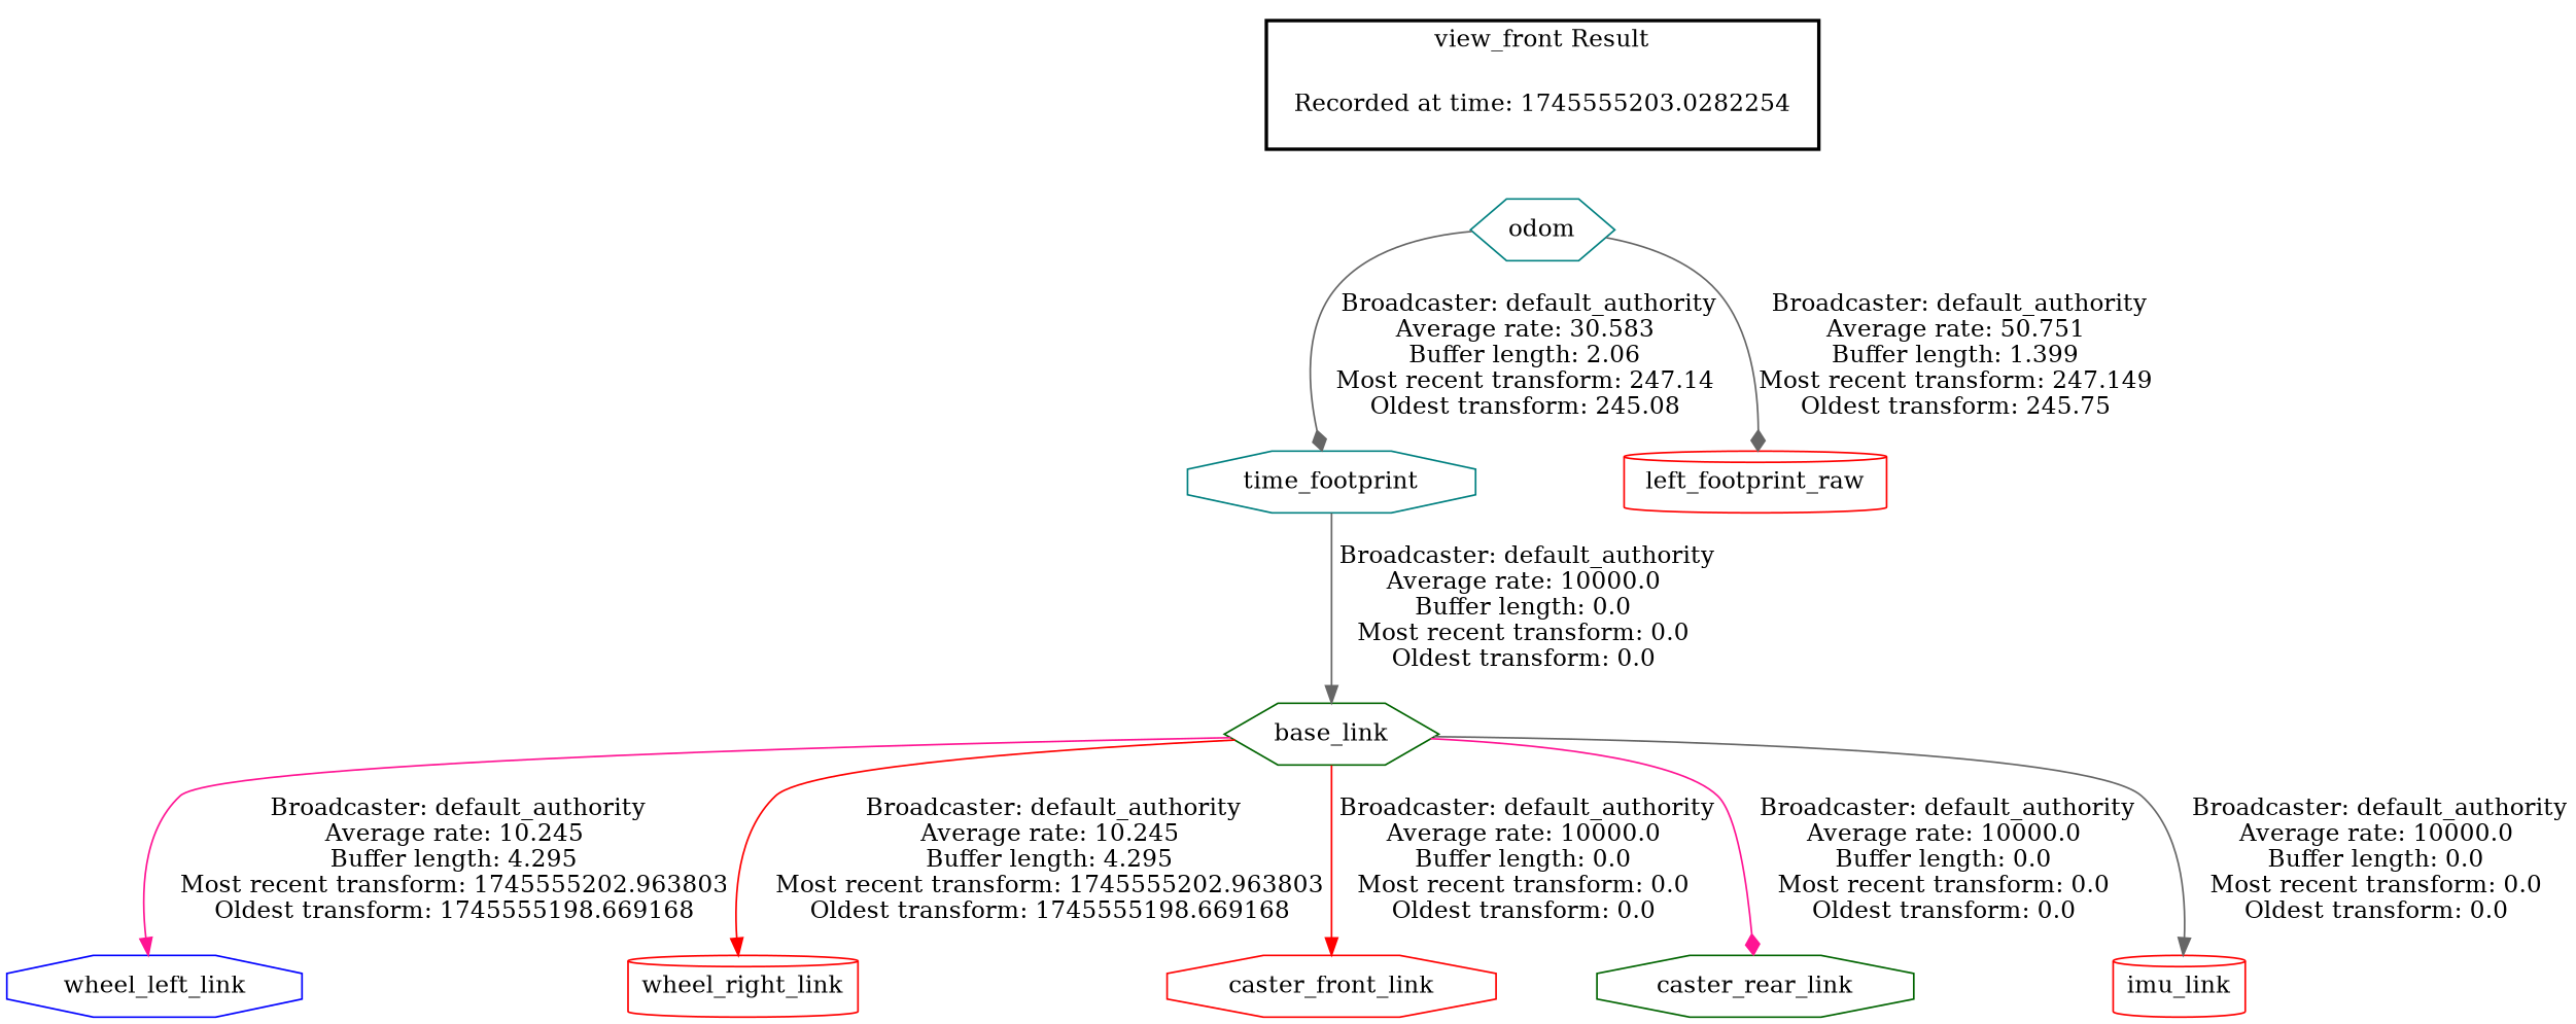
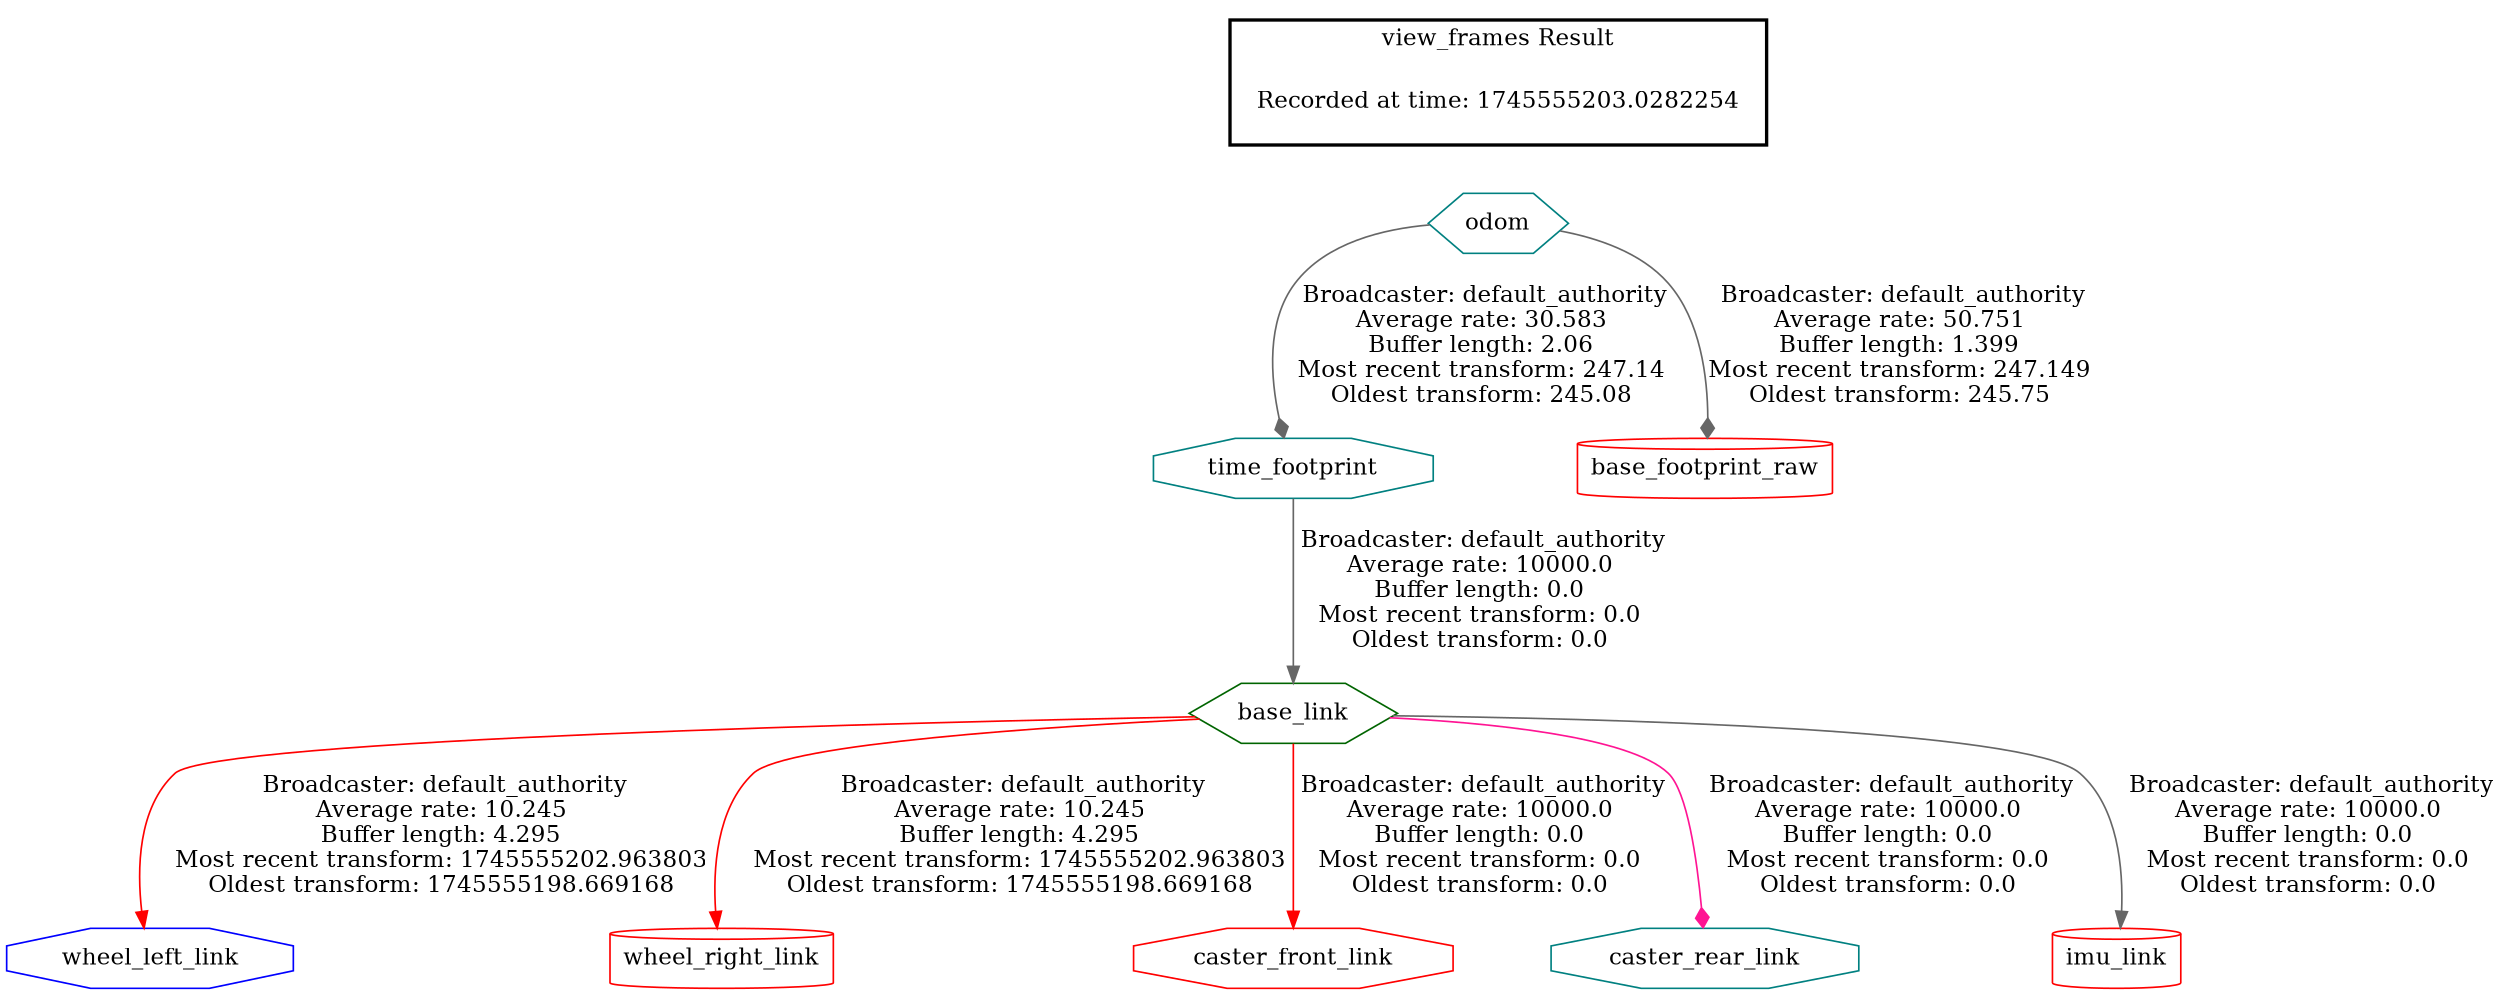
  digraph {
    node [color=red shape=octagon]
    edge [arrowhead=normal color=gray40]
    "Recorded at time: 1745555203.0282254" [color=darkgreen shape=plaintext]
    odom [color=teal shape=hexagon]
    base_link [color=darkgreen shape=hexagon]
    wheel_left_link [color=blue]
    wheel_right_link [shape=cylinder]
    caster_front_link
-   caster_rear_link [color=darkgreen]
+   caster_rear_link [color=teal]
    imu_link [shape=cylinder]
    n9 [color=teal label=time_footprint]
-   base_footprint_raw [shape=cylinder label=left_footprint_raw]
+   base_footprint_raw [shape=cylinder]
    subgraph cluster_1 {
      color=black
-     label="view_front Result"
+     label="view_frames Result"
      style=bold
      "Recorded at time: 1745555203.0282254"
    }
    "Recorded at time: 1745555203.0282254" -> odom [style=invis arrowhead="" color=""]
    odom -> n9 [arrowhead=diamond label=" Broadcaster: default_authority\nAverage rate: 30.583\nBuffer length: 2.06\nMost recent transform: 247.14\nOldest transform: 245.08\n"]
    odom -> base_footprint_raw [arrowhead=diamond label=" Broadcaster: default_authority\nAverage rate: 50.751\nBuffer length: 1.399\nMost recent transform: 247.149\nOldest transform: 245.75\n"]
-   base_link -> wheel_left_link [color=deeppink label=" Broadcaster: default_authority\nAverage rate: 10.245\nBuffer length: 4.295\nMost recent transform: 1745555202.963803\nOldest transform: 1745555198.669168\n"]
+   base_link -> wheel_left_link [color=red label=" Broadcaster: default_authority\nAverage rate: 10.245\nBuffer length: 4.295\nMost recent transform: 1745555202.963803\nOldest transform: 1745555198.669168\n"]
    base_link -> wheel_right_link [color=red label=" Broadcaster: default_authority\nAverage rate: 10.245\nBuffer length: 4.295\nMost recent transform: 1745555202.963803\nOldest transform: 1745555198.669168\n"]
    base_link -> caster_front_link [color=red label=" Broadcaster: default_authority\nAverage rate: 10000.0\nBuffer length: 0.0\nMost recent transform: 0.0\nOldest transform: 0.0\n"]
    base_link -> caster_rear_link [arrowhead=diamond color=deeppink label=" Broadcaster: default_authority\nAverage rate: 10000.0\nBuffer length: 0.0\nMost recent transform: 0.0\nOldest transform: 0.0\n"]
    base_link -> imu_link [label=" Broadcaster: default_authority\nAverage rate: 10000.0\nBuffer length: 0.0\nMost recent transform: 0.0\nOldest transform: 0.0\n"]
    n9 -> base_link [label=" Broadcaster: default_authority\nAverage rate: 10000.0\nBuffer length: 0.0\nMost recent transform: 0.0\nOldest transform: 0.0\n"]
  }
